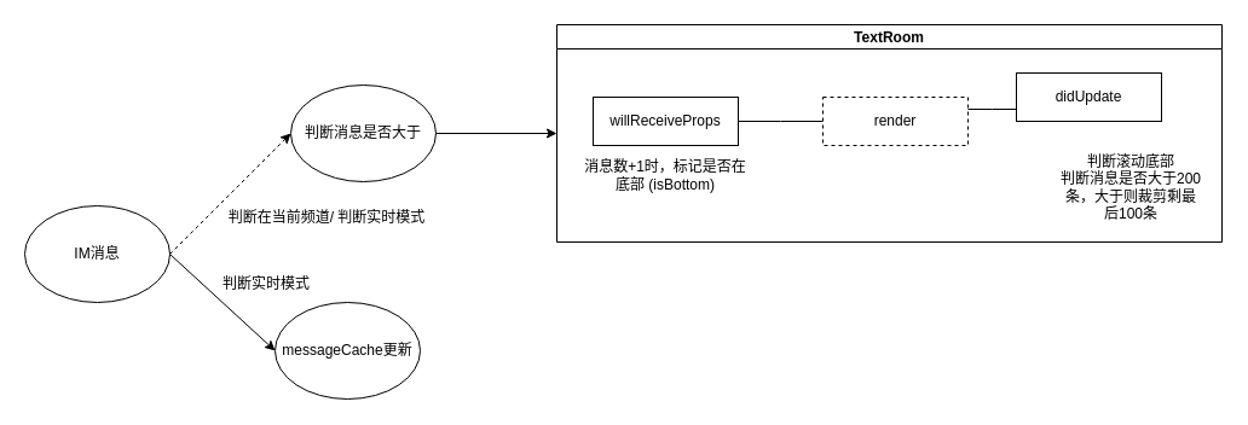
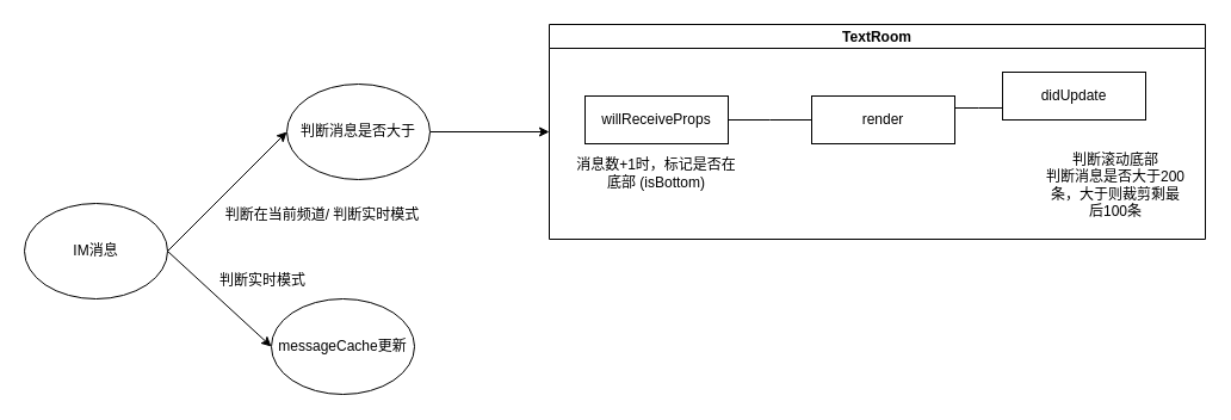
  <mxCell id="0" />
  <mxCell id="1" parent="0" />
  <mxCell id="2" style="rounded=0;orthogonalLoop=1;jettySize=auto;html=1;exitX=1;exitY=0.5;exitDx=0;exitDy=0;entryX=0;entryY=0.5;entryDx=0;entryDy=0;" edge="1" parent="1" source="3" target="14"><mxGeometry relative="1" as="geometry" /></mxCell>
  <mxCell id="3" value="IM消息" style="ellipse;whiteSpace=wrap;html=1;" vertex="1" parent="1"><mxGeometry x="20" y="170" width="120" height="80" as="geometry" /></mxCell>
  <mxCell id="4" style="edgeStyle=orthogonalEdgeStyle;rounded=0;orthogonalLoop=1;jettySize=auto;html=1;exitX=1;exitY=0.5;exitDx=0;exitDy=0;entryX=0;entryY=0.5;entryDx=0;entryDy=0;" edge="1" parent="1" source="5" target="6"><mxGeometry relative="1" as="geometry" /></mxCell>
  <mxCell id="5" value="判断消息是否大于" style="ellipse;whiteSpace=wrap;html=1;" vertex="1" parent="1"><mxGeometry x="240" y="70" width="120" height="80" as="geometry" /></mxCell>
  <mxCell id="6" value="TextRoom" style="swimlane;startSize=20;horizontal=1;containerType=tree;" vertex="1" parent="1"><mxGeometry x="460" y="20" width="550" height="180" as="geometry" /></mxCell>
  <mxCell id="7" value="" style="edgeStyle=elbowEdgeStyle;elbow=vertical;sourcePerimeterSpacing=0;targetPerimeterSpacing=0;startArrow=none;endArrow=none;rounded=0;curved=0;" edge="1" parent="6" source="8" target="9"><mxGeometry relative="1" as="geometry" /></mxCell>
  <mxCell id="8" value="willReceiveProps" style="whiteSpace=wrap;html=1;treeFolding=1;treeMoving=1;newEdgeStyle={&quot;edgeStyle&quot;:&quot;elbowEdgeStyle&quot;,&quot;startArrow&quot;:&quot;none&quot;,&quot;endArrow&quot;:&quot;none&quot;};" vertex="1" parent="6"><mxGeometry x="30" y="60" width="120" height="40" as="geometry" /></mxCell>
- <mxCell id="9" value="render" style="whiteSpace=wrap;html=1;treeFolding=1;treeMoving=1;newEdgeStyle={&quot;edgeStyle&quot;:&quot;elbowEdgeStyle&quot;,&quot;startArrow&quot;:&quot;none&quot;,&quot;endArrow&quot;:&quot;none&quot;};dashed=1;" vertex="1" parent="6"><mxGeometry x="220" y="60" width="120" height="40" as="geometry" /></mxCell>
+ <mxCell id="9" value="render" style="whiteSpace=wrap;html=1;treeFolding=1;treeMoving=1;newEdgeStyle={&quot;edgeStyle&quot;:&quot;elbowEdgeStyle&quot;,&quot;startArrow&quot;:&quot;none&quot;,&quot;endArrow&quot;:&quot;none&quot;};" vertex="1" parent="6"><mxGeometry x="220" y="60" width="120" height="40" as="geometry" /></mxCell>
  <mxCell id="10" value="消息数+1时，标记是否在底部 (isBottom)" style="text;html=1;align=center;verticalAlign=middle;whiteSpace=wrap;rounded=0;" vertex="1" parent="6"><mxGeometry x="20" y="120" width="140" height="10" as="geometry" /></mxCell>
  <mxCell id="11" value="" style="edgeStyle=elbowEdgeStyle;elbow=vertical;sourcePerimeterSpacing=0;targetPerimeterSpacing=0;startArrow=none;endArrow=none;rounded=0;curved=0;" edge="1" parent="6" source="9" target="12"><mxGeometry relative="1" as="geometry"><mxPoint x="-150" y="2570" as="sourcePoint" /></mxGeometry></mxCell>
  <mxCell id="12" value="didUpdate" style="whiteSpace=wrap;html=1;treeFolding=1;treeMoving=1;newEdgeStyle={&quot;edgeStyle&quot;:&quot;elbowEdgeStyle&quot;,&quot;startArrow&quot;:&quot;none&quot;,&quot;endArrow&quot;:&quot;none&quot;};" vertex="1" parent="6"><mxGeometry x="380" y="40" width="120" height="40" as="geometry" /></mxCell>
  <mxCell id="13" value="判断滚动底部&lt;br&gt;判断消息是否大于200条，大于则裁剪剩最后100条" style="text;html=1;align=center;verticalAlign=middle;whiteSpace=wrap;rounded=0;" vertex="1" parent="6"><mxGeometry x="415" y="120" width="120" height="30" as="geometry" /></mxCell>
  <mxCell id="14" value="messageCache更新" style="ellipse;whiteSpace=wrap;html=1;" vertex="1" parent="1"><mxGeometry x="227" y="250" width="120" height="80" as="geometry" /></mxCell>
- <mxCell id="15" style="rounded=0;orthogonalLoop=1;jettySize=auto;html=1;exitX=1;exitY=0.5;exitDx=0;exitDy=0;entryX=0;entryY=0.5;entryDx=0;entryDy=0;dashed=1;" edge="1" parent="1" source="3" target="5"><mxGeometry relative="1" as="geometry" /></mxCell>
+ <mxCell id="15" style="rounded=0;orthogonalLoop=1;jettySize=auto;html=1;exitX=1;exitY=0.5;exitDx=0;exitDy=0;entryX=0;entryY=0.5;entryDx=0;entryDy=0;" edge="1" parent="1" source="3" target="5"><mxGeometry relative="1" as="geometry" /></mxCell>
  <mxCell id="16" value="判断在当前频道/ 判断实时模式" style="text;html=1;align=center;verticalAlign=middle;whiteSpace=wrap;rounded=0;" vertex="1" parent="1"><mxGeometry x="180" y="170" width="180" height="20" as="geometry" /></mxCell>
  <mxCell id="17" value="判断实时模式" style="text;html=1;align=center;verticalAlign=middle;whiteSpace=wrap;rounded=0;" vertex="1" parent="1"><mxGeometry x="180" y="220" width="80" height="30" as="geometry" /></mxCell>
